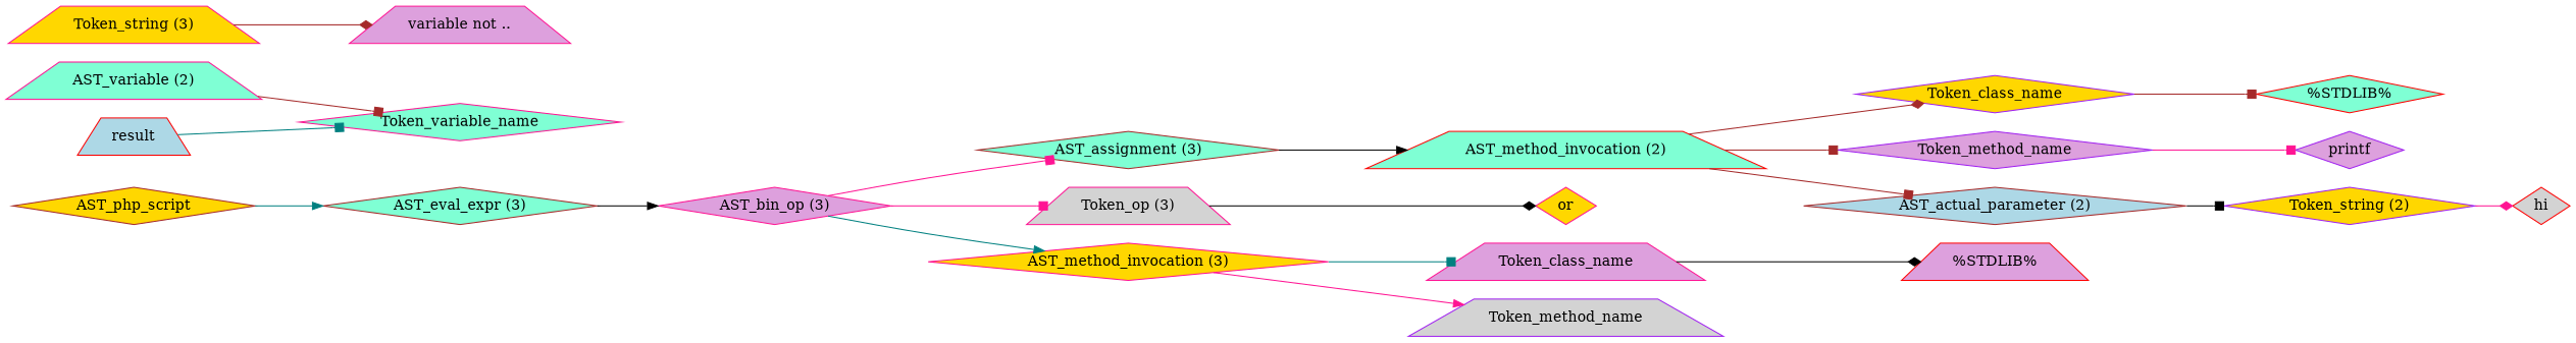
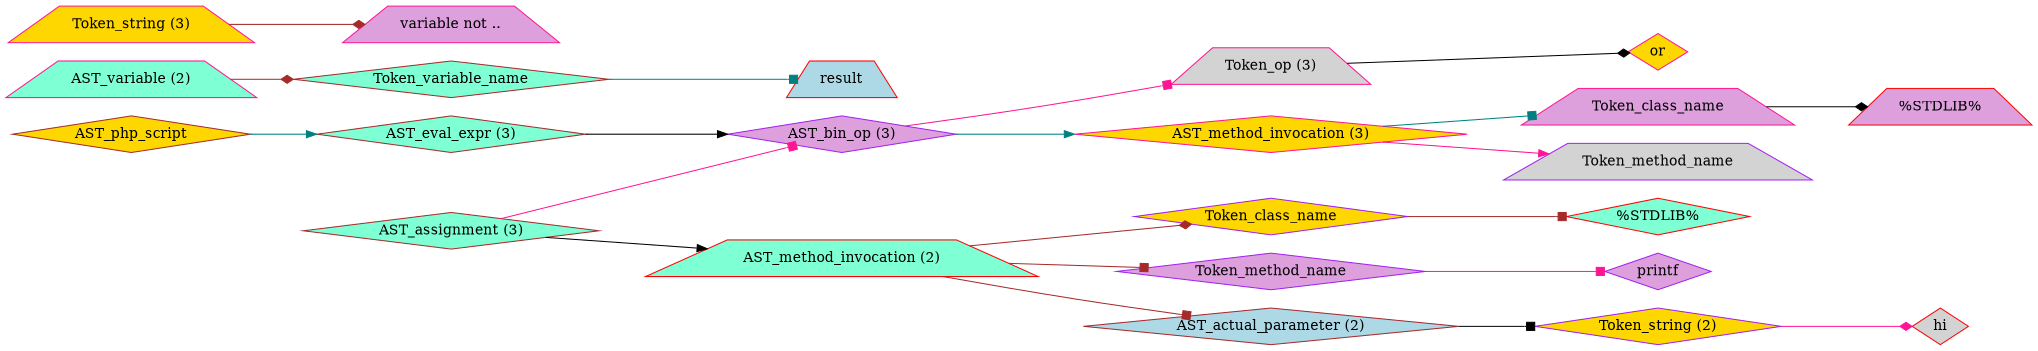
  digraph {
    rankdir=LR
    node [color=deeppink fillcolor=gold shape=diamond style=filled]
    edge [arrowhead=box color=brown]
    n1 [color=brown label=AST_php_script]
    n2 [color=brown fillcolor=aquamarine label="AST_eval_expr (3)"]
-   n3 [fillcolor=plum label="AST_bin_op (3)"]
+   n3 [color=purple fillcolor=plum label="AST_bin_op (3)"]
    n4 [color=brown fillcolor=aquamarine label="AST_assignment (3)"]
    n5 [fillcolor=lightgrey label="Token_op (3)" shape=trapezium]
    n6 [label="AST_method_invocation (3)"]
    n7 [color=red fillcolor=aquamarine label="AST_method_invocation (2)" shape=trapezium]
    n8 [label=or]
    n9 [fillcolor=plum label=Token_class_name shape=trapezium]
    n10 [color=purple fillcolor=lightgrey label=Token_method_name shape=trapezium]
    n11 [fillcolor=aquamarine label="AST_variable (2)" shape=trapezium]
-   n12 [fillcolor=aquamarine label=Token_variable_name]
+   n12 [color=brown fillcolor=aquamarine label=Token_variable_name]
    n13 [color=purple label=Token_class_name]
    n14 [color=purple fillcolor=plum label=Token_method_name]
    n15 [color=brown fillcolor=lightblue label="AST_actual_parameter (2)"]
    n16 [color=red fillcolor=lightblue label=result shape=trapezium]
    n17 [color=red fillcolor=aquamarine label="%STDLIB%"]
    n18 [color=purple fillcolor=plum label=printf]
    n19 [color=purple label="Token_string (2)"]
    n20 [color=red fillcolor=lightgrey label=hi]
    n21 [color=red fillcolor=plum label="%STDLIB%" shape=trapezium]
    n22 [label="Token_string (3)" shape=trapezium]
    n23 [fillcolor=plum label="variable not .." shape=trapezium]
    n1 -> n2 [arrowhead=normal color=teal]
    n2 -> n3 [arrowhead=normal color=black]
-   n3 -> n4 [color=deeppink]
+   n4 -> n3 [color=deeppink]
    n3 -> n5 [color=deeppink]
    n3 -> n6 [arrowhead=normal color=teal]
    n4 -> n7 [arrowhead=normal color=black]
    n5 -> n8 [arrowhead=diamond color=black]
    n6 -> n9 [color=teal]
    n6 -> n10 [arrowhead=normal color=deeppink]
    n7 -> n13 [arrowhead=diamond]
    n7 -> n14
    n7 -> n15
    n9 -> n21 [arrowhead=diamond color=black]
-   n11 -> n12
-   n16 -> n12 [color=teal]
+   n11 -> n12 [arrowhead=diamond]
+   n12 -> n16 [color=teal]
    n13 -> n17
    n14 -> n18 [color=deeppink]
    n15 -> n19 [color=black]
    n19 -> n20 [arrowhead=diamond color=deeppink]
    n22 -> n23 [arrowhead=diamond]
  }
